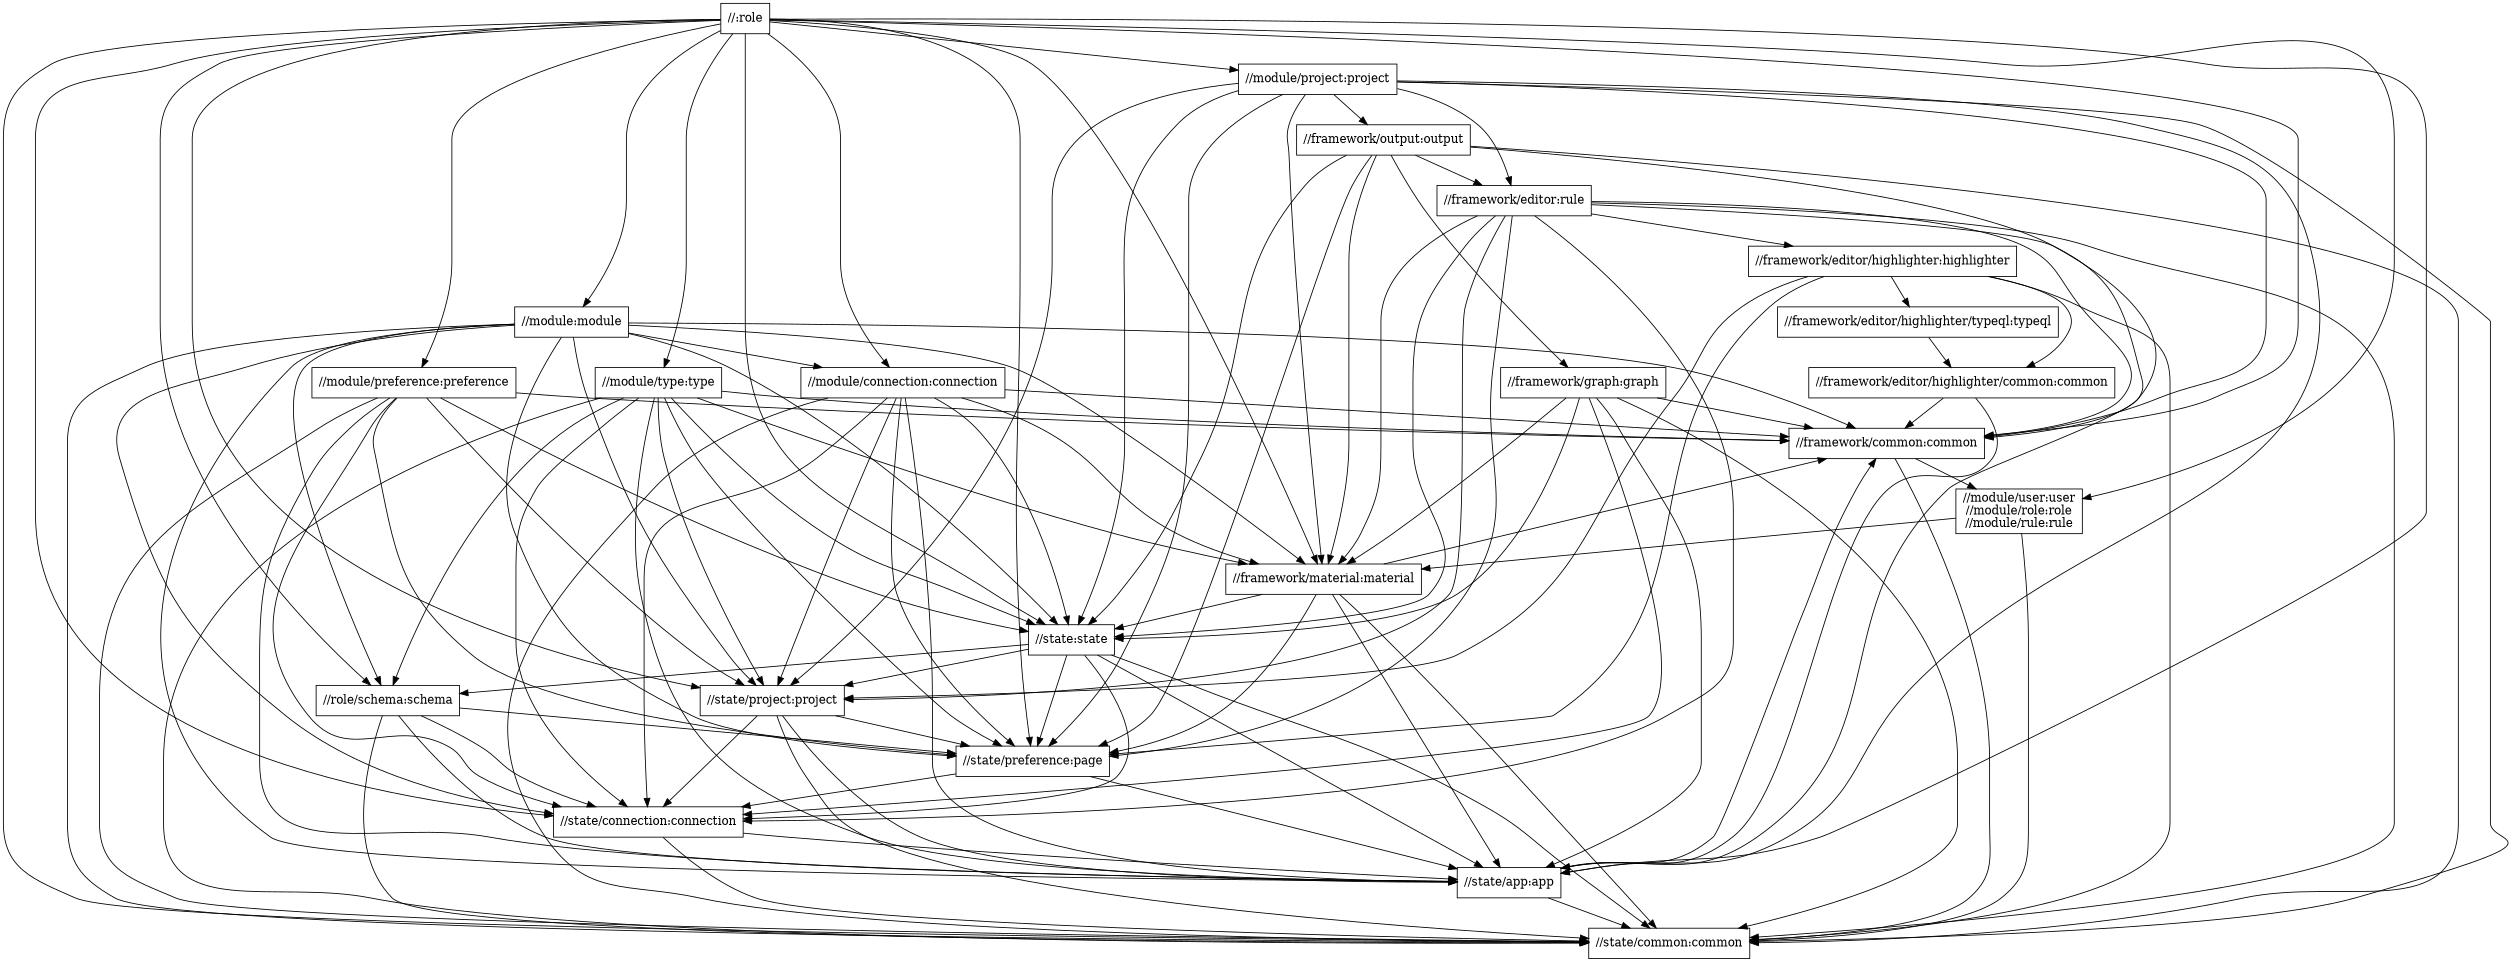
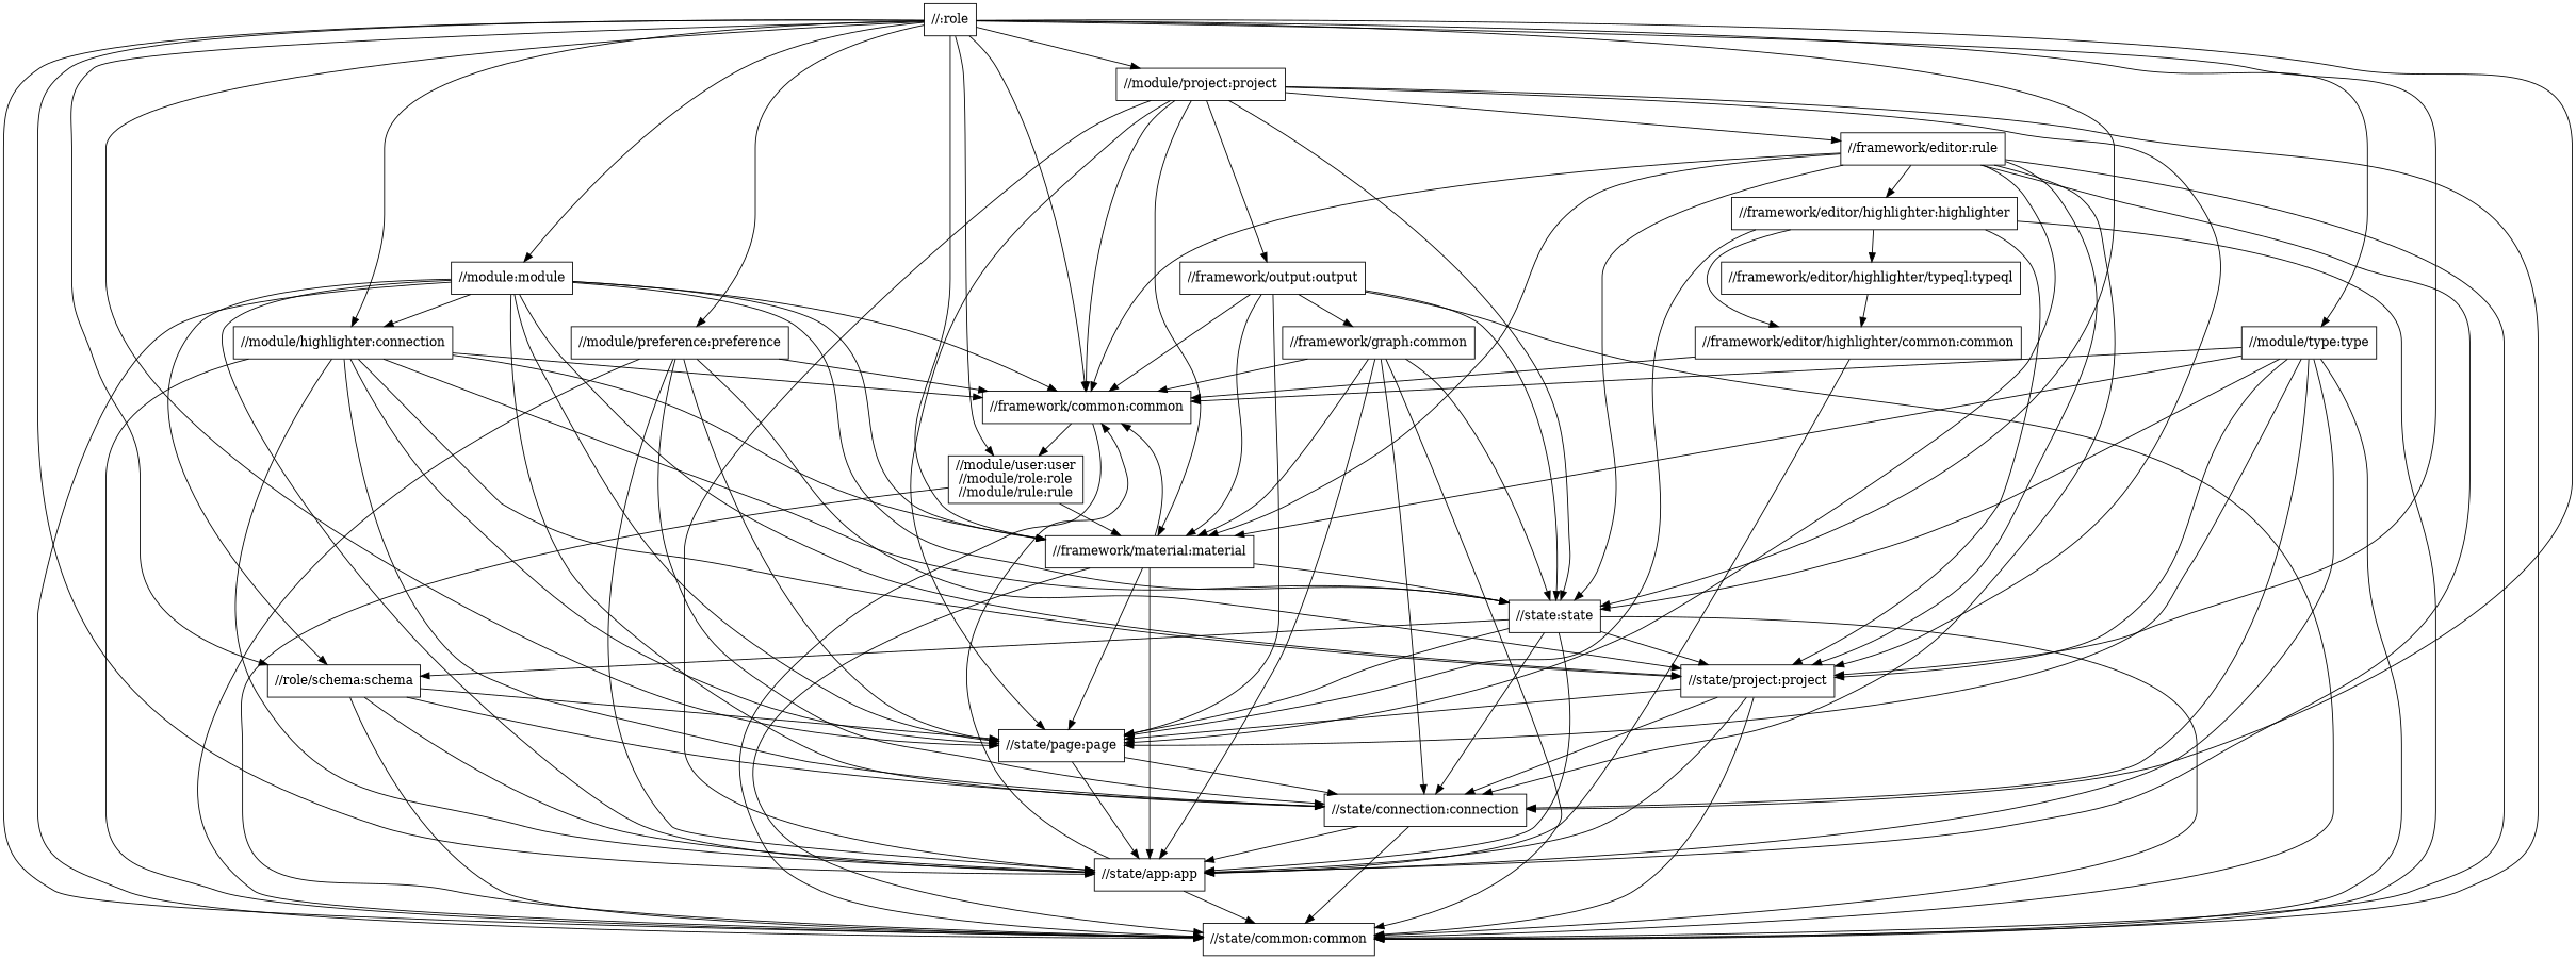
  digraph {
    node [shape=box]
    n1 [label="//:role"]
    "//framework/common:common"
    "//framework/material:material"
    "//module:module"
-   "//module/connection:connection"
+   "//module/connection:connection" [label="//module/highlighter:connection"]
    "//module/preference:preference"
    "//module/project:project"
    "//module/user:user\n//module/role:role\n//module/rule:rule"
    "//module/type:type"
    n10 [label="//role/schema:schema"]
    "//state:state"
    "//state/app:app"
    "//state/common:common"
    "//state/connection:connection"
-   "//state/page:page" [label="//state/preference:page"]
+   "//state/page:page"
    "//state/project:project"
    n17 [label="//framework/editor:rule"]
    "//framework/output:output"
    "//framework/editor/highlighter:highlighter"
-   "//framework/graph:graph"
+   "//framework/graph:graph" [label="//framework/graph:common"]
    "//framework/editor/highlighter/common:common"
    "//framework/editor/highlighter/typeql:typeql"
    n1 -> "//framework/common:common"
    n1 -> "//framework/material:material"
    n1 -> "//module:module"
    n1 -> "//module/connection:connection"
    n1 -> "//module/preference:preference"
    n1 -> "//module/project:project"
    n1 -> "//module/user:user\n//module/role:role\n//module/rule:rule"
    n1 -> "//module/type:type"
    n1 -> n10
    n1 -> "//state:state"
    n1 -> "//state/app:app"
    n1 -> "//state/common:common"
    n1 -> "//state/connection:connection"
    n1 -> "//state/page:page"
    n1 -> "//state/project:project"
    "//framework/common:common" -> "//module/user:user\n//module/role:role\n//module/rule:rule"
    "//framework/common:common" -> "//state/common:common"
    "//framework/material:material" -> "//framework/common:common"
    "//framework/material:material" -> "//state:state"
    "//framework/material:material" -> "//state/app:app"
    "//framework/material:material" -> "//state/common:common"
    "//framework/material:material" -> "//state/page:page"
    "//module:module" -> "//framework/common:common"
    "//module:module" -> "//framework/material:material"
    "//module:module" -> "//module/connection:connection"
    "//module:module" -> n10
    "//module:module" -> "//state:state"
    "//module:module" -> "//state/app:app"
    "//module:module" -> "//state/common:common"
    "//module:module" -> "//state/connection:connection"
    "//module:module" -> "//state/page:page"
    "//module:module" -> "//state/project:project"
    "//module/connection:connection" -> "//framework/common:common"
    "//module/connection:connection" -> "//framework/material:material"
    "//module/connection:connection" -> "//state:state"
    "//module/connection:connection" -> "//state/app:app"
    "//module/connection:connection" -> "//state/common:common"
    "//module/connection:connection" -> "//state/connection:connection"
    "//module/connection:connection" -> "//state/page:page"
    "//module/connection:connection" -> "//state/project:project"
    "//module/preference:preference" -> "//framework/common:common"
-   "//module/preference:preference" -> "//state:state"
    "//module/preference:preference" -> "//state/app:app"
    "//module/preference:preference" -> "//state/common:common"
    "//module/preference:preference" -> "//state/connection:connection"
    "//module/preference:preference" -> "//state/page:page"
    "//module/preference:preference" -> "//state/project:project"
    "//module/project:project" -> "//framework/common:common"
    "//module/project:project" -> "//framework/material:material"
    "//module/project:project" -> "//state:state"
    "//module/project:project" -> "//state/app:app"
    "//module/project:project" -> "//state/common:common"
    "//module/project:project" -> "//state/page:page"
    "//module/project:project" -> "//state/project:project"
    "//module/project:project" -> n17
    "//module/project:project" -> "//framework/output:output"
    "//module/user:user\n//module/role:role\n//module/rule:rule" -> "//framework/material:material"
    "//module/user:user\n//module/role:role\n//module/rule:rule" -> "//state/common:common"
    "//module/type:type" -> "//framework/common:common"
    "//module/type:type" -> "//framework/material:material"
-   "//module/type:type" -> n10
    "//module/type:type" -> "//state:state"
    "//module/type:type" -> "//state/app:app"
    "//module/type:type" -> "//state/common:common"
    "//module/type:type" -> "//state/connection:connection"
    "//module/type:type" -> "//state/page:page"
    "//module/type:type" -> "//state/project:project"
    n10 -> "//state/app:app"
    n10 -> "//state/common:common"
    n10 -> "//state/connection:connection"
    n10 -> "//state/page:page"
    "//state:state" -> n10
    "//state:state" -> "//state/app:app"
    "//state:state" -> "//state/common:common"
    "//state:state" -> "//state/connection:connection"
    "//state:state" -> "//state/page:page"
    "//state:state" -> "//state/project:project"
    "//state/app:app" -> "//framework/common:common"
    "//state/app:app" -> "//state/common:common"
    "//state/connection:connection" -> "//state/app:app"
    "//state/connection:connection" -> "//state/common:common"
    "//state/page:page" -> "//state/app:app"
    "//state/page:page" -> "//state/connection:connection"
    "//state/project:project" -> "//state/app:app"
    "//state/project:project" -> "//state/common:common"
    "//state/project:project" -> "//state/connection:connection"
    "//state/project:project" -> "//state/page:page"
    n17 -> "//framework/common:common"
    n17 -> "//framework/material:material"
    n17 -> "//state:state"
    n17 -> "//state/app:app"
    n17 -> "//state/common:common"
    n17 -> "//state/connection:connection"
    n17 -> "//state/page:page"
    n17 -> "//state/project:project"
    n17 -> "//framework/editor/highlighter:highlighter"
    "//framework/output:output" -> "//framework/common:common"
    "//framework/output:output" -> "//framework/material:material"
    "//framework/output:output" -> "//state:state"
    "//framework/output:output" -> "//state/common:common"
    "//framework/output:output" -> "//state/page:page"
-   "//framework/output:output" -> n17
    "//framework/output:output" -> "//framework/graph:graph"
    "//framework/editor/highlighter:highlighter" -> "//state/common:common"
    "//framework/editor/highlighter:highlighter" -> "//state/page:page"
    "//framework/editor/highlighter:highlighter" -> "//state/project:project"
    "//framework/editor/highlighter:highlighter" -> "//framework/editor/highlighter/common:common"
    "//framework/editor/highlighter:highlighter" -> "//framework/editor/highlighter/typeql:typeql"
    "//framework/graph:graph" -> "//framework/common:common"
    "//framework/graph:graph" -> "//framework/material:material"
    "//framework/graph:graph" -> "//state:state"
    "//framework/graph:graph" -> "//state/app:app"
    "//framework/graph:graph" -> "//state/common:common"
    "//framework/graph:graph" -> "//state/connection:connection"
    "//framework/editor/highlighter/common:common" -> "//framework/common:common"
    "//framework/editor/highlighter/common:common" -> "//state/app:app"
    "//framework/editor/highlighter/typeql:typeql" -> "//framework/editor/highlighter/common:common"
  }
